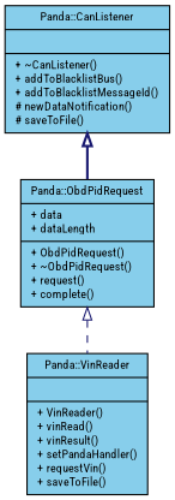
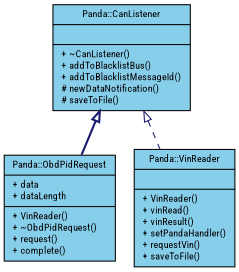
  digraph {
    fontname="Roboto Condensed"
    node [color=black fillcolor=skyblue fontname="Roboto Condensed" fontsize=10 shape=record style=filled]
    edge [arrowtail=onormal color=midnightblue dir=back fontname="Roboto Condensed" fontsize=10 labelfontname=Helvetica labelfontsize=10]
    n1 [fontcolor=black height=0.2 label="{Panda::CanListener\n||+ ~CanListener()\l+ addToBlacklistBus()\l+ addToBlacklistMessageId()\l# newDataNotification()\l# saveToFile()\l}" width=0.4]
-   n2 [height=0.2 label="{Panda::ObdPidRequest\n|+ data\l+ dataLength\l|+ ObdPidRequest()\l+ ~ObdPidRequest()\l+ request()\l+ complete()\l}" width=0.4]
+   n2 [height=0.2 label="{Panda::ObdPidRequest\n|+ data\l+ dataLength\l|+ VinReader()\l+ ~ObdPidRequest()\l+ request()\l+ complete()\l}" width=0.4]
    n3 [height=0.2 label="{Panda::VinReader\n||+ VinReader()\l+ vinRead()\l+ vinResult()\l+ setPandaHandler()\l+ requestVin()\l+ saveToFile()\l}" width=0.4]
    n1 -> n2 [style=bold]
-   n2 -> n3 [style=dashed]
+   n1 -> n3 [style=dashed]
  }
